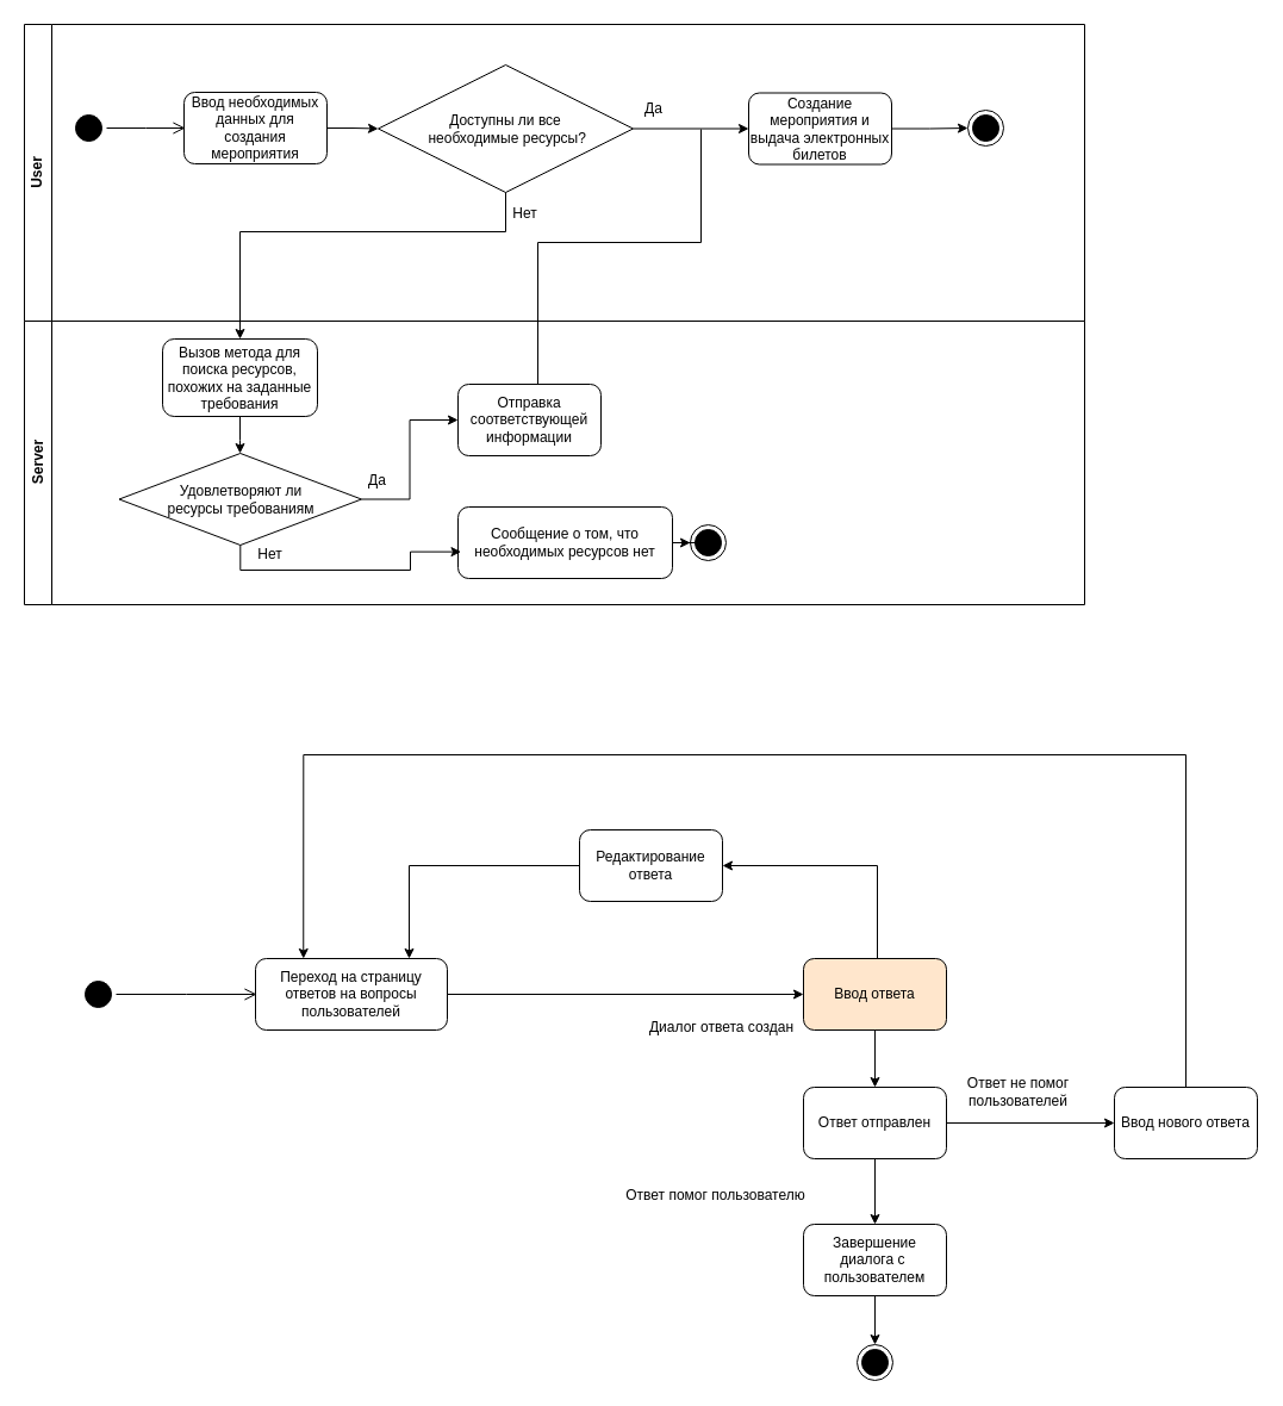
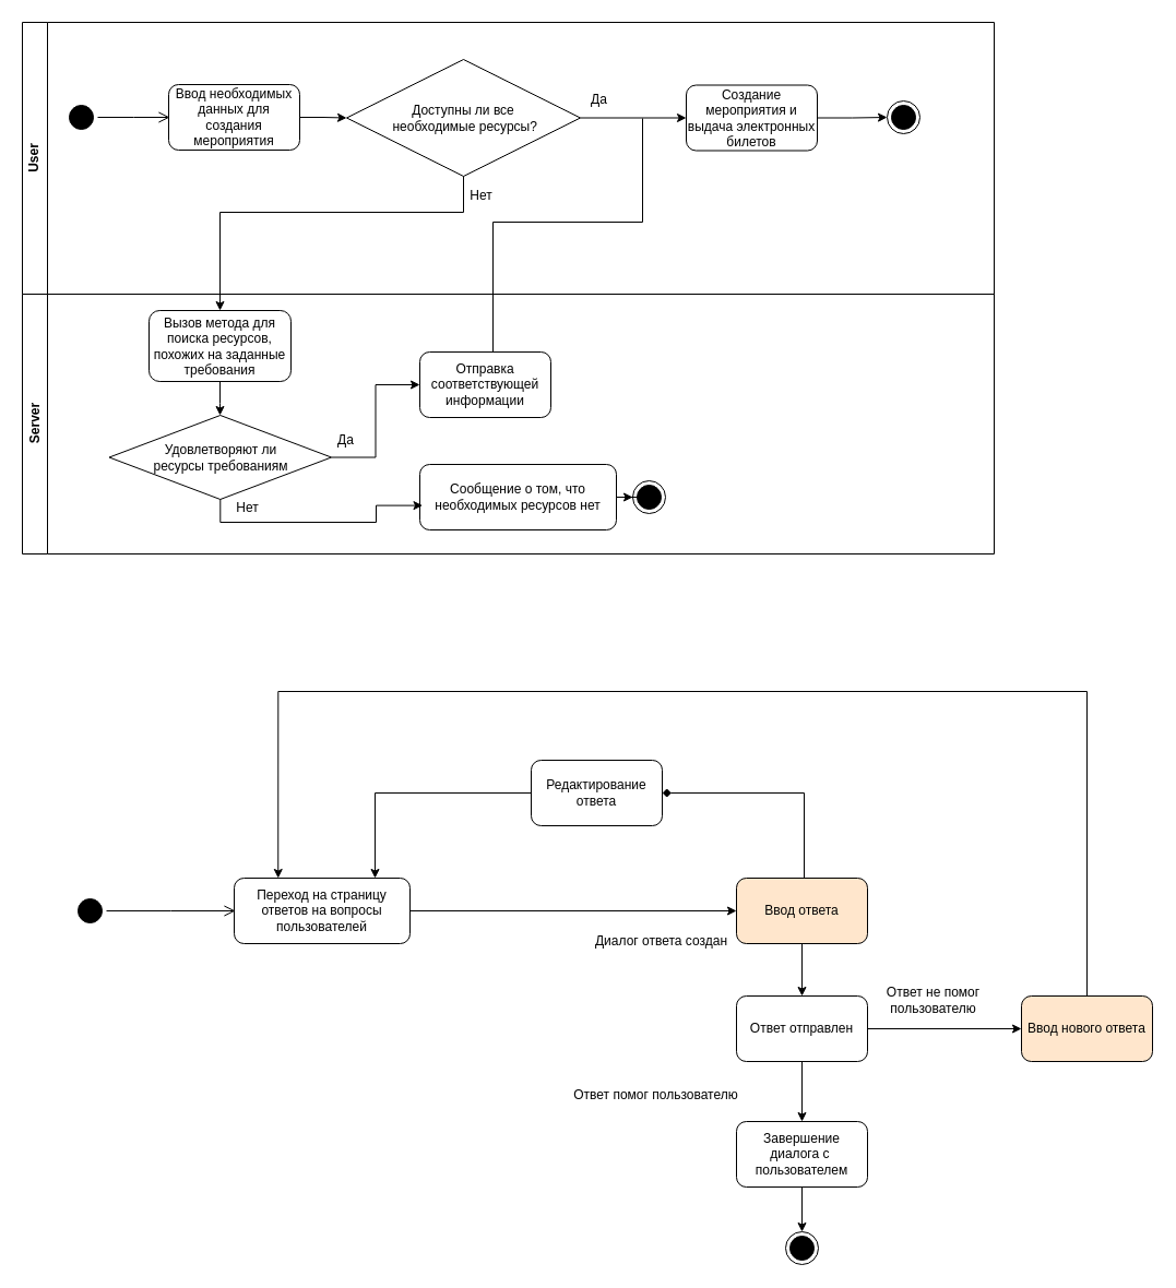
  <mxCell id="0" />
  <mxCell id="1" parent="0" />
  <mxCell id="2" value="Server" style="swimlane;horizontal=0;whiteSpace=wrap;html=1;" vertex="1" parent="1"><mxGeometry x="20" y="269" width="890" height="238" as="geometry" /></mxCell>
  <mxCell id="3" value="" style="edgeStyle=orthogonalEdgeStyle;rounded=0;orthogonalLoop=1;jettySize=auto;html=1;" edge="1" parent="2" source="4"><mxGeometry relative="1" as="geometry"><mxPoint x="181" y="111" as="targetPoint" /></mxGeometry></mxCell>
  <mxCell id="4" value="Вызов метода для поиска ресурсов, похожих на заданные требования" style="rounded=1;whiteSpace=wrap;html=1;" vertex="1" parent="2"><mxGeometry x="116" y="15" width="130" height="65" as="geometry" /></mxCell>
  <mxCell id="5" style="edgeStyle=orthogonalEdgeStyle;rounded=0;orthogonalLoop=1;jettySize=auto;html=1;entryX=0;entryY=0.5;entryDx=0;entryDy=0;" edge="1" parent="2" source="6" target="7"><mxGeometry relative="1" as="geometry" /></mxCell>
  <mxCell id="6" value="Удовлетворяют ли &lt;br&gt;ресурсы требованиям" style="rhombus;whiteSpace=wrap;html=1;" vertex="1" parent="2"><mxGeometry x="79.5" y="111" width="203.5" height="77" as="geometry" /></mxCell>
  <mxCell id="7" value="Отправка соответствующей информации" style="rounded=1;whiteSpace=wrap;html=1;" vertex="1" parent="2"><mxGeometry x="364" y="53" width="120" height="60" as="geometry" /></mxCell>
  <mxCell id="8" value="Да" style="text;html=1;align=center;verticalAlign=middle;resizable=0;points=[];autosize=1;strokeColor=none;fillColor=none;" vertex="1" parent="2"><mxGeometry x="279" y="121" width="33" height="26" as="geometry" /></mxCell>
  <mxCell id="9" value="" style="edgeStyle=orthogonalEdgeStyle;rounded=0;orthogonalLoop=1;jettySize=auto;html=1;" edge="1" parent="2" source="10" target="12"><mxGeometry relative="1" as="geometry" /></mxCell>
  <mxCell id="10" value="Сообщение о том, что необходимых ресурсов нет" style="rounded=1;whiteSpace=wrap;html=1;" vertex="1" parent="2"><mxGeometry x="364" y="156" width="180" height="60" as="geometry" /></mxCell>
  <mxCell id="11" style="edgeStyle=orthogonalEdgeStyle;rounded=0;orthogonalLoop=1;jettySize=auto;html=1;entryX=0.014;entryY=0.627;entryDx=0;entryDy=0;entryPerimeter=0;" edge="1" parent="2" source="6" target="10"><mxGeometry relative="1" as="geometry"><Array as="points"><mxPoint x="181" y="209" /><mxPoint x="324" y="209" /><mxPoint x="324" y="194" /></Array></mxGeometry></mxCell>
  <mxCell id="12" value="" style="ellipse;html=1;shape=endState;fillColor=#000000;strokeColor=#000000;" vertex="1" parent="2"><mxGeometry x="559" y="171" width="30" height="30" as="geometry" /></mxCell>
  <mxCell id="13" value="User" style="swimlane;horizontal=0;whiteSpace=wrap;html=1;" vertex="1" parent="1"><mxGeometry x="20" y="20" width="890" height="249" as="geometry" /></mxCell>
  <mxCell id="14" value="" style="ellipse;html=1;shape=startState;fillColor=#000000;strokeColor=#000000;" vertex="1" parent="13"><mxGeometry x="39" y="72" width="30" height="30" as="geometry" /></mxCell>
  <mxCell id="15" value="" style="edgeStyle=orthogonalEdgeStyle;html=1;verticalAlign=bottom;endArrow=open;endSize=8;strokeColor=#000000;rounded=0;" edge="1" source="14" parent="13"><mxGeometry relative="1" as="geometry"><mxPoint x="135" y="87" as="targetPoint" /></mxGeometry></mxCell>
  <mxCell id="16" value="" style="edgeStyle=orthogonalEdgeStyle;rounded=0;orthogonalLoop=1;jettySize=auto;html=1;" edge="1" parent="13" source="17" target="19"><mxGeometry relative="1" as="geometry" /></mxCell>
  <mxCell id="17" value="Ввод необходимых данных для создания мероприятия" style="rounded=1;whiteSpace=wrap;html=1;" vertex="1" parent="13"><mxGeometry x="134" y="57" width="120" height="60" as="geometry" /></mxCell>
  <mxCell id="18" value="" style="edgeStyle=orthogonalEdgeStyle;rounded=0;orthogonalLoop=1;jettySize=auto;html=1;" edge="1" parent="13" source="19" target="21"><mxGeometry relative="1" as="geometry" /></mxCell>
  <mxCell id="19" value="Доступны ли все&lt;br&gt;&amp;nbsp;необходимые ресурсы?" style="rhombus;whiteSpace=wrap;html=1;" vertex="1" parent="13"><mxGeometry x="297" y="34" width="214" height="107" as="geometry" /></mxCell>
  <mxCell id="20" value="" style="edgeStyle=orthogonalEdgeStyle;rounded=0;orthogonalLoop=1;jettySize=auto;html=1;" edge="1" parent="13" source="21" target="22"><mxGeometry relative="1" as="geometry" /></mxCell>
  <mxCell id="21" value="Создание мероприятия и выдача электронных билетов" style="rounded=1;whiteSpace=wrap;html=1;" vertex="1" parent="13"><mxGeometry x="608" y="57.5" width="120" height="60" as="geometry" /></mxCell>
  <mxCell id="22" value="" style="ellipse;html=1;shape=endState;fillColor=#000000;strokeColor=#000000;" vertex="1" parent="13"><mxGeometry x="792" y="72" width="30" height="30" as="geometry" /></mxCell>
  <mxCell id="23" value="Да" style="text;html=1;align=center;verticalAlign=middle;resizable=0;points=[];autosize=1;strokeColor=none;fillColor=none;" vertex="1" parent="13"><mxGeometry x="511" y="57.5" width="33" height="26" as="geometry" /></mxCell>
  <mxCell id="24" style="edgeStyle=orthogonalEdgeStyle;rounded=0;orthogonalLoop=1;jettySize=auto;html=1;entryX=0.5;entryY=0;entryDx=0;entryDy=0;" edge="1" parent="1" source="19" target="4"><mxGeometry relative="1" as="geometry"><Array as="points"><mxPoint x="424" y="194" /><mxPoint x="201" y="194" /></Array></mxGeometry></mxCell>
  <mxCell id="25" value="Нет" style="text;html=1;align=center;verticalAlign=middle;resizable=0;points=[];autosize=1;strokeColor=none;fillColor=none;" vertex="1" parent="1"><mxGeometry x="421" y="166" width="38" height="26" as="geometry" /></mxCell>
  <mxCell id="26" style="edgeStyle=orthogonalEdgeStyle;rounded=0;orthogonalLoop=1;jettySize=auto;html=1;endArrow=none;endFill=0;" edge="1" parent="1" source="7"><mxGeometry relative="1" as="geometry"><mxPoint x="588" y="108" as="targetPoint" /><Array as="points"><mxPoint x="451" y="203" /><mxPoint x="588" y="203" /></Array></mxGeometry></mxCell>
  <mxCell id="27" value="Нет" style="text;html=1;align=center;verticalAlign=middle;resizable=0;points=[];autosize=1;strokeColor=none;fillColor=none;" vertex="1" parent="1"><mxGeometry x="207" y="452" width="38" height="26" as="geometry" /></mxCell>
  <mxCell id="28" value="" style="ellipse;html=1;shape=startState;fillColor=#000000;strokeColor=#000000;" vertex="1" parent="1"><mxGeometry x="67" y="819" width="30" height="30" as="geometry" /></mxCell>
  <mxCell id="29" value="" style="edgeStyle=orthogonalEdgeStyle;html=1;verticalAlign=bottom;endArrow=open;endSize=8;strokeColor=#000000;rounded=0;" edge="1" source="28" parent="1"><mxGeometry relative="1" as="geometry"><mxPoint x="215" y="834" as="targetPoint" /></mxGeometry></mxCell>
  <mxCell id="30" style="edgeStyle=orthogonalEdgeStyle;rounded=0;orthogonalLoop=1;jettySize=auto;html=1;" edge="1" parent="1" source="31" target="34"><mxGeometry relative="1" as="geometry" /></mxCell>
  <mxCell id="31" value="Переход на страницу ответов на вопросы пользователей" style="rounded=1;whiteSpace=wrap;html=1;" vertex="1" parent="1"><mxGeometry x="214" y="804" width="161" height="60" as="geometry" /></mxCell>
  <mxCell id="32" value="" style="edgeStyle=orthogonalEdgeStyle;rounded=0;orthogonalLoop=1;jettySize=auto;html=1;" edge="1" parent="1" source="34" target="38"><mxGeometry relative="1" as="geometry" /></mxCell>
- <mxCell id="33" style="edgeStyle=orthogonalEdgeStyle;rounded=0;orthogonalLoop=1;jettySize=auto;html=1;entryX=1;entryY=0.5;entryDx=0;entryDy=0;" edge="1" parent="1" source="34" target="43"><mxGeometry relative="1" as="geometry"><Array as="points"><mxPoint x="736" y="726" /></Array></mxGeometry></mxCell>
+ <mxCell id="33" style="edgeStyle=orthogonalEdgeStyle;rounded=0;orthogonalLoop=1;jettySize=auto;html=1;entryX=1;entryY=0.5;entryDx=0;entryDy=0;endArrow=diamond;" edge="1" parent="1" source="34" target="43"><mxGeometry relative="1" as="geometry"><Array as="points"><mxPoint x="736" y="726" /></Array></mxGeometry></mxCell>
  <mxCell id="34" value="Ввод ответа" style="rounded=1;whiteSpace=wrap;html=1;fillColor=#ffe6cc;" vertex="1" parent="1"><mxGeometry x="674" y="804" width="120" height="60" as="geometry" /></mxCell>
  <mxCell id="35" value="Диалог ответа создан" style="text;html=1;align=center;verticalAlign=middle;resizable=0;points=[];autosize=1;strokeColor=none;fillColor=none;" vertex="1" parent="1"><mxGeometry x="535" y="849" width="139" height="26" as="geometry" /></mxCell>
  <mxCell id="36" value="" style="edgeStyle=orthogonalEdgeStyle;rounded=0;orthogonalLoop=1;jettySize=auto;html=1;" edge="1" parent="1" source="38" target="41"><mxGeometry relative="1" as="geometry" /></mxCell>
  <mxCell id="37" style="edgeStyle=orthogonalEdgeStyle;rounded=0;orthogonalLoop=1;jettySize=auto;html=1;entryX=0;entryY=0.5;entryDx=0;entryDy=0;" edge="1" parent="1" source="38" target="45"><mxGeometry relative="1" as="geometry" /></mxCell>
  <mxCell id="38" value="Ответ отправлен" style="rounded=1;whiteSpace=wrap;html=1;" vertex="1" parent="1"><mxGeometry x="674" y="912" width="120" height="60" as="geometry" /></mxCell>
  <mxCell id="39" value="Ответ помог пользователю" style="text;html=1;align=center;verticalAlign=middle;resizable=0;points=[];autosize=1;strokeColor=none;fillColor=none;" vertex="1" parent="1"><mxGeometry x="515.5" y="990" width="168" height="26" as="geometry" /></mxCell>
  <mxCell id="40" value="" style="edgeStyle=orthogonalEdgeStyle;rounded=0;orthogonalLoop=1;jettySize=auto;html=1;" edge="1" parent="1" source="41" target="47"><mxGeometry relative="1" as="geometry" /></mxCell>
  <mxCell id="41" value="Завершение диалога с&amp;nbsp;&lt;br&gt;пользователем" style="rounded=1;whiteSpace=wrap;html=1;" vertex="1" parent="1"><mxGeometry x="674" y="1027" width="120" height="60" as="geometry" /></mxCell>
  <mxCell id="42" style="edgeStyle=orthogonalEdgeStyle;rounded=0;orthogonalLoop=1;jettySize=auto;html=1;" edge="1" parent="1" source="43" target="31"><mxGeometry relative="1" as="geometry"><Array as="points"><mxPoint x="343" y="726" /></Array></mxGeometry></mxCell>
  <mxCell id="43" value="Редактирование ответа" style="rounded=1;whiteSpace=wrap;html=1;" vertex="1" parent="1"><mxGeometry x="486" y="696" width="120" height="60" as="geometry" /></mxCell>
  <mxCell id="44" style="edgeStyle=orthogonalEdgeStyle;rounded=0;orthogonalLoop=1;jettySize=auto;html=1;entryX=0.25;entryY=0;entryDx=0;entryDy=0;" edge="1" parent="1" source="45" target="31"><mxGeometry relative="1" as="geometry"><Array as="points"><mxPoint x="995" y="633" /><mxPoint x="254" y="633" /></Array></mxGeometry></mxCell>
- <mxCell id="45" value="Ввод нового ответа" style="rounded=1;whiteSpace=wrap;html=1;" vertex="1" parent="1"><mxGeometry x="935" y="912" width="120" height="60" as="geometry" /></mxCell>
- <mxCell id="46" value="Ответ не помог &lt;br&gt;пользователей" style="text;html=1;align=center;verticalAlign=middle;resizable=0;points=[];autosize=1;strokeColor=none;fillColor=none;" vertex="1" parent="1"><mxGeometry x="802" y="895" width="103" height="41" as="geometry" /></mxCell>
+ <mxCell id="45" value="Ввод нового ответа" style="rounded=1;whiteSpace=wrap;html=1;fillColor=#ffe6cc;" vertex="1" parent="1"><mxGeometry x="935" y="912" width="120" height="60" as="geometry" /></mxCell>
+ <mxCell id="46" value="Ответ не помог &lt;br&gt;пользователю" style="text;html=1;align=center;verticalAlign=middle;resizable=0;points=[];autosize=1;strokeColor=none;fillColor=none;" vertex="1" parent="1"><mxGeometry x="802" y="895" width="103" height="41" as="geometry" /></mxCell>
  <mxCell id="47" value="" style="ellipse;html=1;shape=endState;fillColor=#000000;strokeColor=#000000;" vertex="1" parent="1"><mxGeometry x="719" y="1128" width="30" height="30" as="geometry" /></mxCell>
